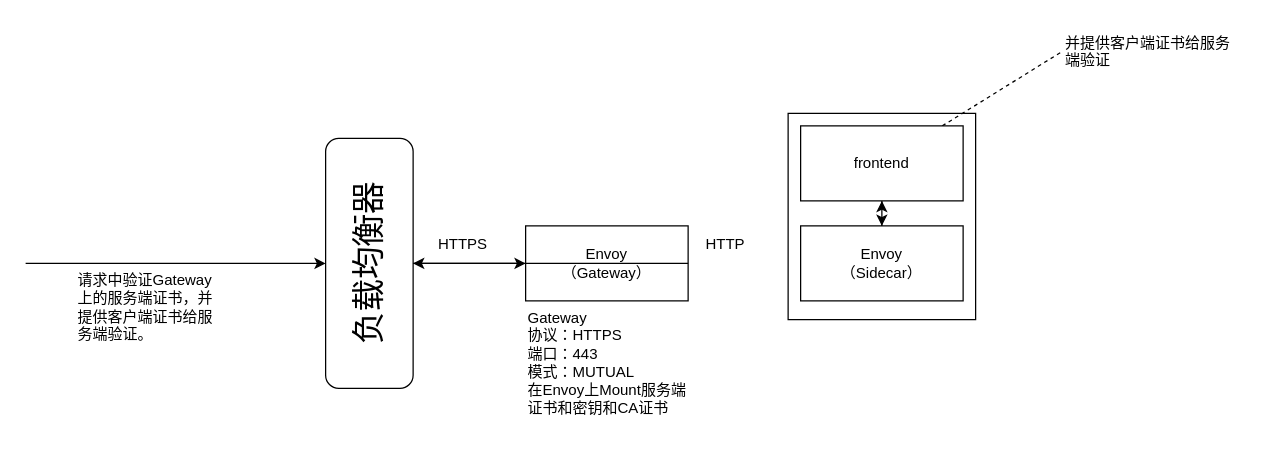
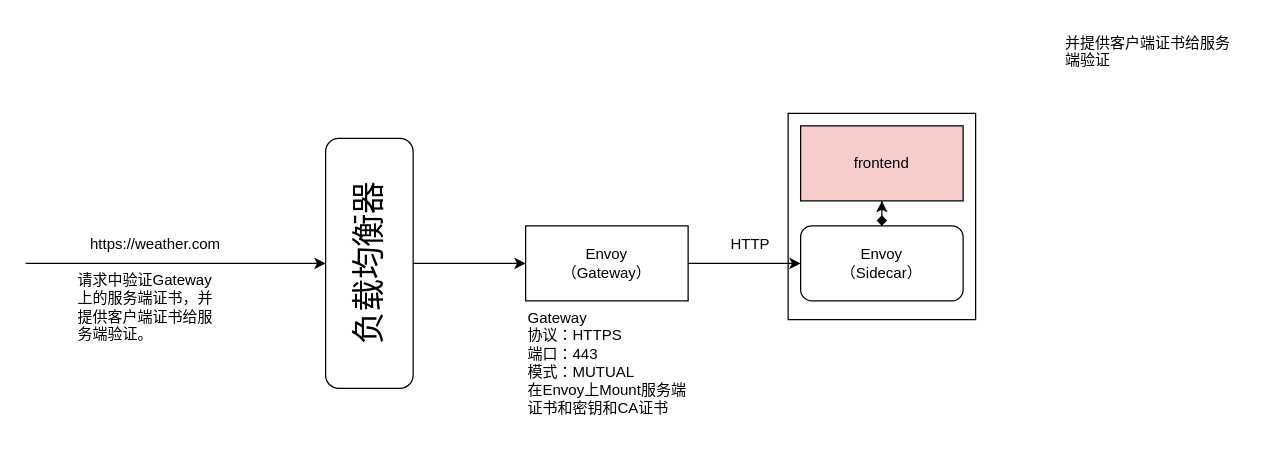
  <mxCell id="0" />
  <mxCell id="1" parent="0" />
  <mxCell id="2" value="" style="rounded=0;whiteSpace=wrap;html=1;align=left;" vertex="1" parent="1"><mxGeometry x="630" y="90" width="150" height="165" as="geometry" /></mxCell>
  <mxCell id="3" value="&lt;font style=&quot;font-size: 26px&quot;&gt;负载均衡器&lt;/font&gt;" style="whiteSpace=wrap;html=1;horizontal=0;rounded=1;" vertex="1" parent="1"><mxGeometry x="260" y="110" width="70" height="200" as="geometry" /></mxCell>
  <mxCell id="4" value="" style="endArrow=classic;html=1;entryX=0;entryY=0.5;entryDx=0;entryDy=0;" edge="1" parent="1" target="3"><mxGeometry width="50" height="50" relative="1" as="geometry"><mxPoint x="20" y="210" as="sourcePoint" /><mxPoint x="40" y="260" as="targetPoint" /></mxGeometry></mxCell>
+ <mxCell id="5" value="https://weather.com" style="text;html=1;strokeColor=none;fillColor=none;align=left;verticalAlign=middle;whiteSpace=wrap;rounded=0;" vertex="1" parent="1"><mxGeometry x="70" y="180" width="120" height="30" as="geometry" /></mxCell>
  <mxCell id="6" value="请求中验证Gateway上的服务端证书，并提供客户端证书给服务端验证。" style="text;html=1;strokeColor=none;fillColor=none;align=left;verticalAlign=top;whiteSpace=wrap;rounded=0;" vertex="1" parent="1"><mxGeometry x="60" y="210" width="120" height="70" as="geometry" /></mxCell>
  <mxCell id="7" value="" style="endArrow=classic;html=1;exitX=1;exitY=0.5;exitDx=0;exitDy=0;" edge="1" parent="1" source="3"><mxGeometry width="50" height="50" relative="1" as="geometry"><mxPoint x="450" y="210" as="sourcePoint" /><mxPoint x="420" y="210" as="targetPoint" /></mxGeometry></mxCell>
- <mxCell id="8" value="HTTPS" style="text;html=1;strokeColor=none;fillColor=none;align=center;verticalAlign=middle;whiteSpace=wrap;rounded=0;" vertex="1" parent="1"><mxGeometry x="350" y="185" width="40" height="20" as="geometry" /></mxCell>
  <mxCell id="9" value="Envoy&lt;br&gt;（Gateway）" style="rounded=0;whiteSpace=wrap;html=1;align=center;" vertex="1" parent="1"><mxGeometry x="420" y="180" width="130" height="60" as="geometry" /></mxCell>
- <mxCell id="10" value="" style="endArrow=classic;html=1;exitX=1;exitY=0.5;exitDx=0;exitDy=0;" edge="1" parent="1" source="9" target="3"><mxGeometry width="50" height="50" relative="1" as="geometry"><mxPoint x="670" y="210" as="sourcePoint" /><mxPoint x="620" y="210" as="targetPoint" /></mxGeometry></mxCell>
- <mxCell id="11" value="HTTP" style="text;html=1;strokeColor=none;fillColor=none;align=center;verticalAlign=middle;whiteSpace=wrap;rounded=0;" vertex="1" parent="1"><mxGeometry x="560" y="185" width="40" height="20" as="geometry" /></mxCell>
+ <mxCell id="10" value="" style="endArrow=classic;html=1;exitX=1;exitY=0.5;exitDx=0;exitDy=0;entryX=0;entryY=0.5;entryDx=0;entryDy=0;" edge="1" parent="1" source="9" target="13"><mxGeometry width="50" height="50" relative="1" as="geometry"><mxPoint x="670" y="210" as="sourcePoint" /><mxPoint x="620" y="210" as="targetPoint" /></mxGeometry></mxCell>
+ <mxCell id="11" value="HTTP" style="text;html=1;strokeColor=none;fillColor=none;align=center;verticalAlign=middle;whiteSpace=wrap;rounded=0;" vertex="1" parent="1"><mxGeometry x="580" y="185" width="40" height="20" as="geometry" /></mxCell>
  <mxCell id="12" value="Gateway&lt;br&gt;协议：HTTPS&lt;br&gt;端口：443&lt;br&gt;模式：MUTUAL&lt;br&gt;在Envoy上Mount服务端证书和密钥和CA证书" style="text;html=1;strokeColor=none;fillColor=none;align=left;verticalAlign=top;whiteSpace=wrap;rounded=0;" vertex="1" parent="1"><mxGeometry x="420" y="240" width="140" height="100" as="geometry" /></mxCell>
- <mxCell id="13" value="Envoy&lt;br&gt;（Sidecar）" style="rounded=0;whiteSpace=wrap;html=1;align=center;" vertex="1" parent="1"><mxGeometry x="640" y="180" width="130" height="60" as="geometry" /></mxCell>
- <mxCell id="14" style="edgeStyle=orthogonalEdgeStyle;rounded=0;orthogonalLoop=1;jettySize=auto;html=1;startArrow=classic;startFill=1;" edge="1" parent="1" source="16" target="13"><mxGeometry relative="1" as="geometry" /></mxCell>
- <mxCell id="15" style="rounded=0;orthogonalLoop=1;jettySize=auto;html=1;startArrow=none;startFill=0;endArrow=none;endFill=0;dashed=1;entryX=0;entryY=0.5;entryDx=0;entryDy=0;" edge="1" parent="1" source="16" target="17"><mxGeometry relative="1" as="geometry" /></mxCell>
- <mxCell id="16" value="frontend" style="rounded=0;whiteSpace=wrap;html=1;align=center;" vertex="1" parent="1"><mxGeometry x="640" y="100" width="130" height="60" as="geometry" /></mxCell>
+ <mxCell id="13" value="Envoy&lt;br&gt;（Sidecar）" style="whiteSpace=wrap;html=1;align=center;rounded=1;" vertex="1" parent="1"><mxGeometry x="640" y="180" width="130" height="60" as="geometry" /></mxCell>
+ <mxCell id="14" style="edgeStyle=orthogonalEdgeStyle;rounded=0;orthogonalLoop=1;jettySize=auto;html=1;startArrow=classic;startFill=1;endArrow=diamond;" edge="1" parent="1" source="16" target="13"><mxGeometry relative="1" as="geometry" /></mxCell>
+ <mxCell id="16" value="frontend" style="rounded=0;whiteSpace=wrap;html=1;align=center;fillColor=#f8cecc;" vertex="1" parent="1"><mxGeometry x="640" y="100" width="130" height="60" as="geometry" /></mxCell>
  <mxCell id="17" value="并提供客户端证书给服务端验证" style="text;html=1;strokeColor=none;fillColor=none;align=left;verticalAlign=top;whiteSpace=wrap;rounded=0;" vertex="1" parent="1"><mxGeometry x="850" y="20" width="140" height="40" as="geometry" /></mxCell>
